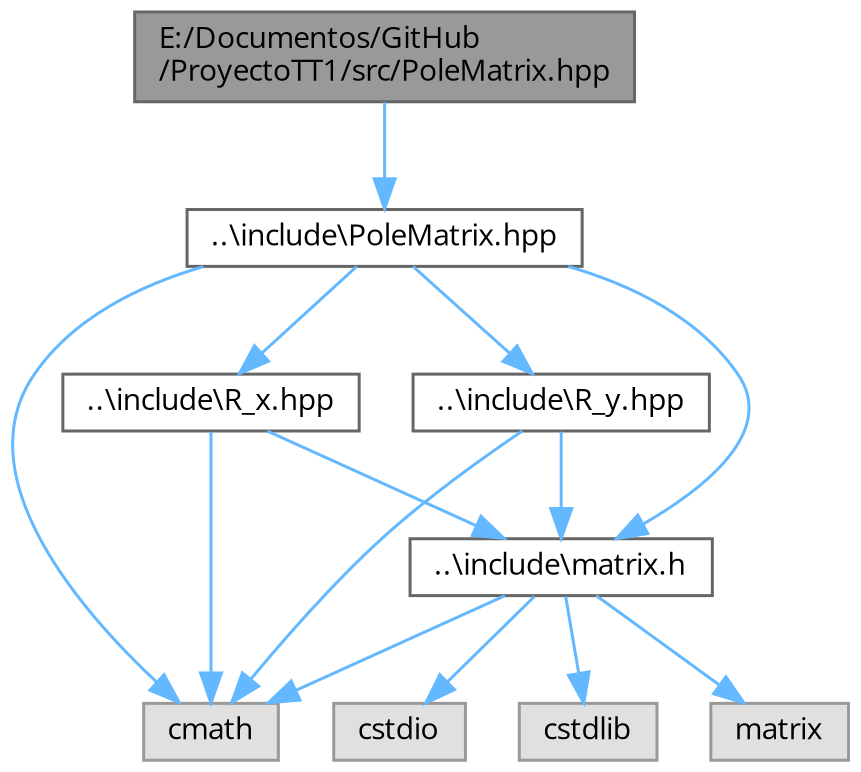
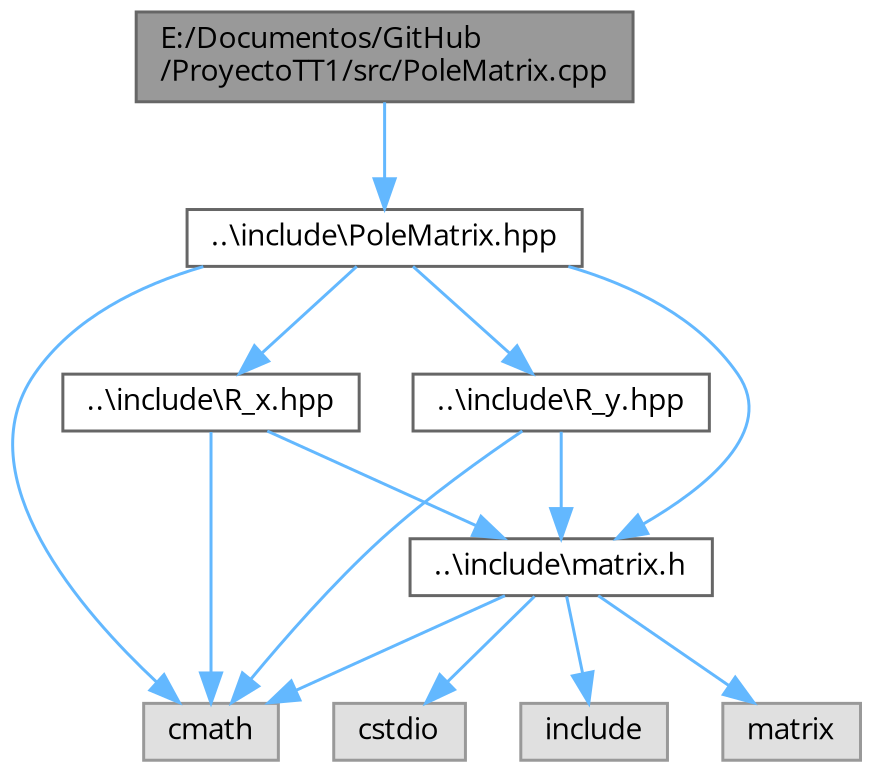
  digraph {
    fontname="Open Sans"
    node [color=grey40 fillcolor=white fontname="Open Sans" fontsize=10 shape=box style=filled]
    edge [color=steelblue1 fontname="Open Sans" fontsize=10 labelfontname=Helvetica labelfontsize=10 style=solid]
-   n1 [color=gray40 fillcolor=grey60 fontcolor=black height=0.2 label="E:/Documentos/GitHub\l/ProyectoTT1/src/PoleMatrix.hpp" width=0.4]
+   n1 [color=gray40 fillcolor=grey60 fontcolor=black height=0.2 label="E:/Documentos/GitHub\l/ProyectoTT1/src/PoleMatrix.cpp" width=0.4]
    n2 [height=0.2 label="..\\include\\PoleMatrix.hpp" width=0.4]
    n3 [color=grey60 fillcolor="#E0E0E0" height=0.2 label=cmath width=0.4]
    n4 [height=0.2 label="..\\include\\matrix.h" width=0.4]
    n5 [height=0.2 label="..\\include\\R_x.hpp" width=0.4]
    n6 [height=0.2 label="..\\include\\R_y.hpp" width=0.4]
    n7 [color=grey60 fillcolor="#E0E0E0" height=0.2 label=cstdio width=0.4]
-   n8 [color=grey60 fillcolor="#E0E0E0" height=0.2 label=cstdlib width=0.4]
+   n8 [color=grey60 fillcolor="#E0E0E0" height=0.2 label=include width=0.4]
    n9 [color=grey60 fillcolor="#E0E0E0" height=0.2 label=matrix width=0.4]
    n1 -> n2
    n2 -> n3
    n2 -> n4
    n2 -> n5
    n2 -> n6
    n4 -> n3
    n4 -> n7
    n4 -> n8
    n4 -> n9
    n5 -> n3
    n5 -> n4
    n6 -> n3
    n6 -> n4
  }
